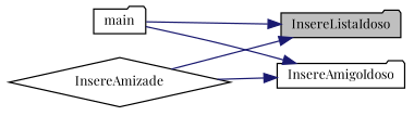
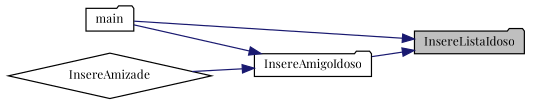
  digraph {
    fontname="Playfair Display"
    rankdir=RL
    node [color=black fillcolor=white fontname="Playfair Display" fontsize=10 shape=folder style=filled]
    edge [color=midnightblue dir=back fontname="Playfair Display" fontsize=10 labelfontname=Helvetica labelfontsize=10 style=solid]
    n1 [fillcolor=grey75 fontcolor=black height=0.2 label=InsereListaIdoso width=0.4]
    n2 [height=0.2 label=InsereAmigoIdoso width=0.4]
    n3 [height=0.2 label=main width=0.4]
    n4 [height=0.2 label=InsereAmizade shape=diamond width=0.4]
-   n1 -> n4
+   n1 -> n2
    n1 -> n3
    n2 -> n3
    n2 -> n4
  }
